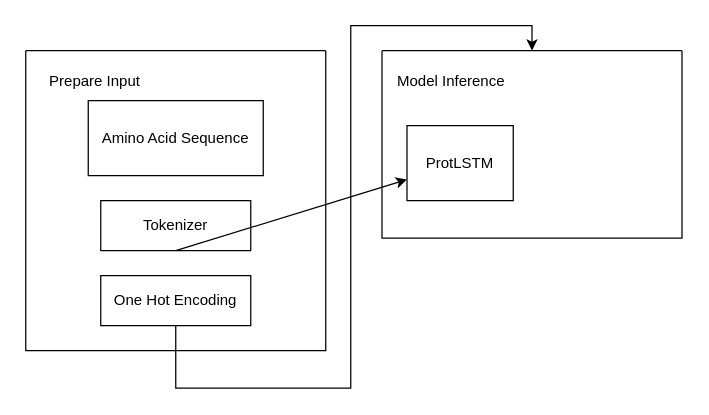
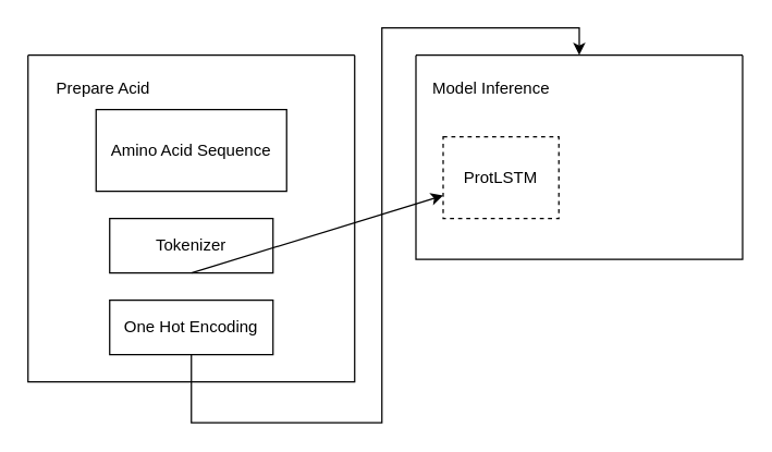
  <mxCell id="0" />
  <mxCell id="1" parent="0" />
  <mxCell id="2" value="" style="swimlane;startSize=0;" vertex="1" parent="1"><mxGeometry x="305" y="40" width="240" height="150" as="geometry" /></mxCell>
  <mxCell id="3" value="Model Inference" style="text;html=1;align=center;verticalAlign=middle;resizable=0;points=[];autosize=1;strokeColor=none;fillColor=none;" vertex="1" parent="2"><mxGeometry y="10" width="110" height="30" as="geometry" /></mxCell>
- <mxCell id="4" value="ProtLSTM" style="rounded=0;whiteSpace=wrap;html=1;" vertex="1" parent="2"><mxGeometry x="20" y="60" width="85" height="60" as="geometry" /></mxCell>
+ <mxCell id="4" value="ProtLSTM" style="rounded=0;whiteSpace=wrap;html=1;dashed=1;" vertex="1" parent="2"><mxGeometry x="20" y="60" width="85" height="60" as="geometry" /></mxCell>
  <mxCell id="5" value="" style="swimlane;startSize=0;" vertex="1" parent="1"><mxGeometry x="20" y="40" width="240" height="240" as="geometry" /></mxCell>
- <mxCell id="6" value="Prepare Input" style="text;html=1;align=center;verticalAlign=middle;resizable=0;points=[];autosize=1;strokeColor=none;fillColor=none;" vertex="1" parent="5"><mxGeometry x="5" y="10" width="100" height="30" as="geometry" /></mxCell>
+ <mxCell id="6" value="Prepare Acid" style="text;html=1;align=center;verticalAlign=middle;resizable=0;points=[];autosize=1;strokeColor=none;fillColor=none;" vertex="1" parent="5"><mxGeometry x="5" y="10" width="100" height="30" as="geometry" /></mxCell>
  <mxCell id="7" value="Amino Acid Sequence" style="rounded=0;whiteSpace=wrap;html=1;" vertex="1" parent="5"><mxGeometry x="50" y="40" width="140" height="60" as="geometry" /></mxCell>
  <mxCell id="8" value="Tokenizer" style="rounded=0;whiteSpace=wrap;html=1;" vertex="1" parent="5"><mxGeometry x="60" y="120" width="120" height="40" as="geometry" /></mxCell>
  <mxCell id="9" value="One Hot Encoding" style="rounded=0;whiteSpace=wrap;html=1;" vertex="1" parent="5"><mxGeometry x="60" y="180" width="120" height="40" as="geometry" /></mxCell>
  <mxCell id="10" value="" style="endArrow=classic;html=1;rounded=0;exitX=0.5;exitY=1;exitDx=0;exitDy=0;" edge="1" parent="5" source="8" target="4"><mxGeometry width="50" height="50" relative="1" as="geometry"><mxPoint x="130" y="110" as="sourcePoint" /><mxPoint x="130" y="130" as="targetPoint" /></mxGeometry></mxCell>
  <mxCell id="11" value="" style="endArrow=classic;html=1;rounded=0;exitX=0.5;exitY=1;exitDx=0;exitDy=0;entryX=0.5;entryY=0;entryDx=0;entryDy=0;" edge="1" parent="1" source="9" target="2"><mxGeometry width="50" height="50" relative="1" as="geometry"><mxPoint x="150" y="210" as="sourcePoint" /><mxPoint x="150" y="230" as="targetPoint" /><Array as="points"><mxPoint x="140" y="310" /><mxPoint x="280" y="310" /><mxPoint x="280" y="20" /><mxPoint x="425" y="20" /></Array></mxGeometry></mxCell>
